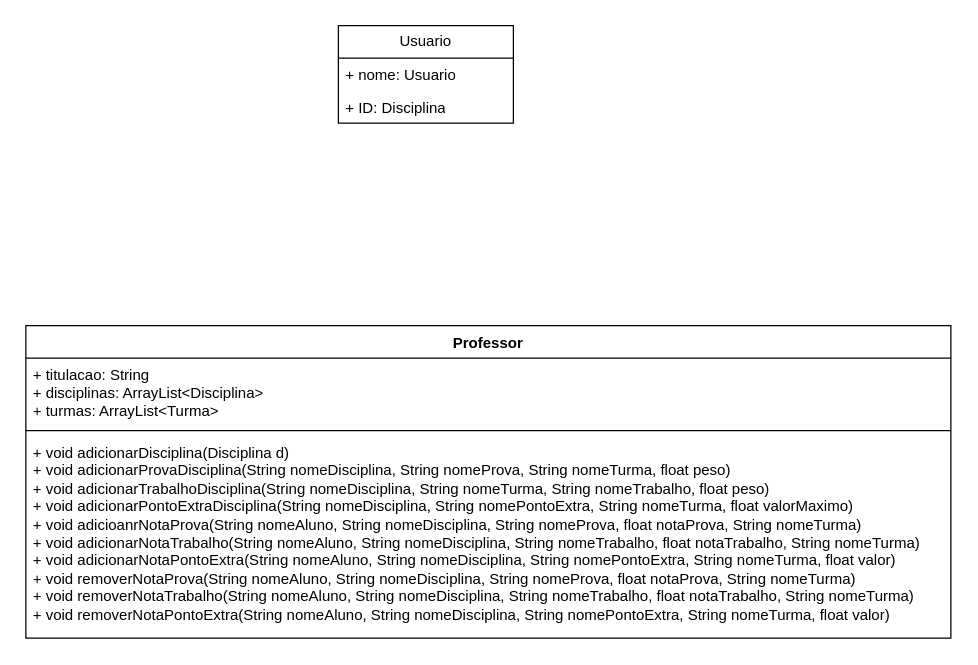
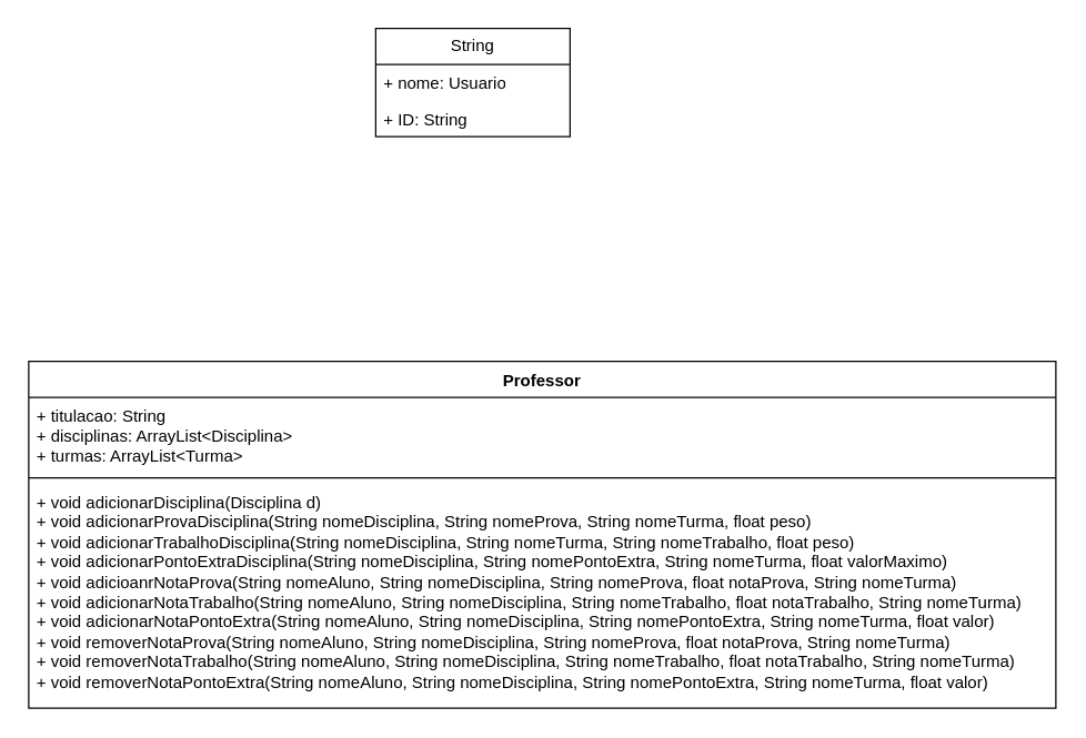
  <mxCell id="0" />
  <mxCell id="1" parent="0" />
  <mxCell id="2" value="Professor" style="swimlane;fontStyle=1;align=center;verticalAlign=top;childLayout=stackLayout;horizontal=1;startSize=26;horizontalStack=0;resizeParent=1;resizeParentMax=0;resizeLast=0;collapsible=1;marginBottom=0;whiteSpace=wrap;html=1;" parent="1" vertex="1"><mxGeometry x="20" y="260" width="740" height="250" as="geometry" /></mxCell>
  <mxCell id="3" value="&lt;div&gt;+ titulacao: String&lt;/div&gt;&lt;div&gt;+ disciplinas: ArrayList&amp;lt;Disciplina&amp;gt;&lt;br&gt;&lt;/div&gt;&lt;div&gt;+ turmas: ArrayList&amp;lt;Turma&amp;gt;&lt;br&gt;&lt;/div&gt;" style="text;strokeColor=none;fillColor=none;align=left;verticalAlign=top;spacingLeft=4;spacingRight=4;overflow=hidden;rotatable=0;points=[[0,0.5],[1,0.5]];portConstraint=eastwest;whiteSpace=wrap;html=1;" parent="2" vertex="1"><mxGeometry y="26" width="740" height="54" as="geometry" /></mxCell>
  <mxCell id="4" value="" style="line;strokeWidth=1;fillColor=none;align=left;verticalAlign=middle;spacingTop=-1;spacingLeft=3;spacingRight=3;rotatable=0;labelPosition=right;points=[];portConstraint=eastwest;strokeColor=inherit;" parent="2" vertex="1"><mxGeometry y="80" width="740" height="8" as="geometry" /></mxCell>
  <mxCell id="5" value="&lt;div&gt;+ void adicionarDisciplina(Disciplina d)&lt;/div&gt;&lt;div&gt;+ void adicionarProvaDisciplina(String nomeDisciplina, String nomeProva, String nomeTurma, float peso)&lt;br&gt;&lt;/div&gt;&lt;div&gt;+ void adicionarTrabalhoDisciplina(String nomeDisciplina, String nomeTurma, String nomeTrabalho, float peso)&lt;/div&gt;&lt;div&gt;+ void adicionarPontoExtraDisciplina(String nomeDisciplina, String nomePontoExtra, String nomeTurma, float valorMaximo)&lt;/div&gt;&lt;div&gt;+ void adicioanrNotaProva(String nomeAluno, String nomeDisciplina, String nomeProva, float notaProva, String nomeTurma)&lt;br&gt;&lt;/div&gt;&lt;div&gt;+ void adicionarNotaTrabalho(String nomeAluno, String nomeDisciplina, String nomeTrabalho, float notaTrabalho, String nomeTurma)&lt;/div&gt;&lt;div&gt;+ void adicionarNotaPontoExtra(String nomeAluno, String nomeDisciplina, String nomePontoExtra, String nomeTurma, float valor)&lt;/div&gt;&lt;div&gt;+ void removerNotaProva(String nomeAluno, String nomeDisciplina, String nomeProva, float notaProva, String nomeTurma)&lt;/div&gt;&lt;div&gt;+ void removerNotaTrabalho(String nomeAluno, String nomeDisciplina, String nomeTrabalho, float notaTrabalho, String nomeTurma)&lt;/div&gt;&lt;div&gt;+ void removerNotaPontoExtra(String nomeAluno, String nomeDisciplina, String nomePontoExtra, String nomeTurma, float valor)&lt;br&gt;&lt;/div&gt;" style="text;strokeColor=none;fillColor=none;align=left;verticalAlign=top;spacingLeft=4;spacingRight=4;overflow=hidden;rotatable=0;points=[[0,0.5],[1,0.5]];portConstraint=eastwest;whiteSpace=wrap;html=1;" parent="2" vertex="1"><mxGeometry y="88" width="740" height="162" as="geometry" /></mxCell>
- <mxCell id="6" value="Usuario" style="swimlane;fontStyle=0;childLayout=stackLayout;horizontal=1;startSize=26;fillColor=none;horizontalStack=0;resizeParent=1;resizeParentMax=0;resizeLast=0;collapsible=1;marginBottom=0;whiteSpace=wrap;html=1;" parent="1" vertex="1"><mxGeometry x="270" y="20" width="140" height="78" as="geometry" /></mxCell>
+ <mxCell id="6" value="String" style="swimlane;fontStyle=0;childLayout=stackLayout;horizontal=1;startSize=26;fillColor=none;horizontalStack=0;resizeParent=1;resizeParentMax=0;resizeLast=0;collapsible=1;marginBottom=0;whiteSpace=wrap;html=1;" parent="1" vertex="1"><mxGeometry x="270" y="20" width="140" height="78" as="geometry" /></mxCell>
  <mxCell id="7" value="+ nome: Usuario" style="text;strokeColor=none;fillColor=none;align=left;verticalAlign=top;spacingLeft=4;spacingRight=4;overflow=hidden;rotatable=0;points=[[0,0.5],[1,0.5]];portConstraint=eastwest;whiteSpace=wrap;html=1;" parent="6" vertex="1"><mxGeometry y="26" width="140" height="26" as="geometry" /></mxCell>
- <mxCell id="8" value="+ ID: Disciplina" style="text;strokeColor=none;fillColor=none;align=left;verticalAlign=top;spacingLeft=4;spacingRight=4;overflow=hidden;rotatable=0;points=[[0,0.5],[1,0.5]];portConstraint=eastwest;whiteSpace=wrap;html=1;" parent="6" vertex="1"><mxGeometry y="52" width="140" height="26" as="geometry" /></mxCell>
+ <mxCell id="8" value="+ ID: String" style="text;strokeColor=none;fillColor=none;align=left;verticalAlign=top;spacingLeft=4;spacingRight=4;overflow=hidden;rotatable=0;points=[[0,0.5],[1,0.5]];portConstraint=eastwest;whiteSpace=wrap;html=1;" parent="6" vertex="1"><mxGeometry y="52" width="140" height="26" as="geometry" /></mxCell>
